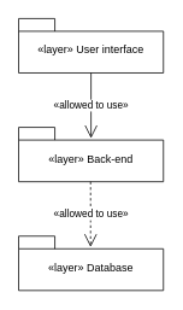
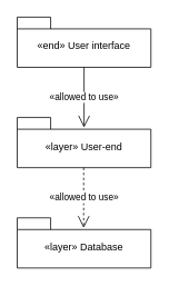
  <mxCell id="0" />
  <mxCell id="1" parent="0" />
- <mxCell id="2" value="&lt;span style=&quot;font-weight: 400;&quot;&gt;«layer» User interface&lt;/span&gt;" style="shape=folder;fontStyle=1;spacingTop=10;tabWidth=40;tabHeight=14;tabPosition=left;html=1;whiteSpace=wrap;" vertex="1" parent="1"><mxGeometry width="160" height="60" as="geometry" x="20" y="20" /></mxCell>
- <mxCell id="3" value="&lt;span style=&quot;font-weight: 400;&quot;&gt;«layer» Back-end&lt;/span&gt;" style="shape=folder;fontStyle=1;spacingTop=10;tabWidth=40;tabHeight=14;tabPosition=left;html=1;whiteSpace=wrap;" vertex="1" parent="1"><mxGeometry y="140" width="160" height="60" as="geometry" x="20" /></mxCell>
+ <mxCell id="2" value="&lt;span style=&quot;font-weight: 400;&quot;&gt;«end» User interface&lt;/span&gt;" style="shape=folder;fontStyle=1;spacingTop=10;tabWidth=40;tabHeight=14;tabPosition=left;html=1;whiteSpace=wrap;" vertex="1" parent="1"><mxGeometry width="160" height="60" as="geometry" x="20" y="20" /></mxCell>
+ <mxCell id="3" value="&lt;span style=&quot;font-weight: 400;&quot;&gt;«layer» User-end&lt;/span&gt;" style="shape=folder;fontStyle=1;spacingTop=10;tabWidth=40;tabHeight=14;tabPosition=left;html=1;whiteSpace=wrap;" vertex="1" parent="1"><mxGeometry y="140" width="160" height="60" as="geometry" x="20" /></mxCell>
  <mxCell id="4" value="&lt;span style=&quot;font-weight: 400;&quot;&gt;«layer» Database&lt;/span&gt;" style="shape=folder;fontStyle=1;spacingTop=10;tabWidth=40;tabHeight=14;tabPosition=left;html=1;whiteSpace=wrap;" vertex="1" parent="1"><mxGeometry y="260" width="160" height="60" as="geometry" x="20" /></mxCell>
  <mxCell id="5" value="«allowed to use»" style="endArrow=open;endSize=12;dashed=0;html=1;rounded=0;exitX=0.5;exitY=1;exitDx=0;exitDy=0;exitPerimeter=0;entryX=0.5;entryY=0.2;entryDx=0;entryDy=0;entryPerimeter=0;" edge="1" parent="1" source="2" target="3"><mxGeometry width="160" relative="1" as="geometry"><mxPoint x="350" y="150" as="sourcePoint" /><mxPoint x="250" y="150" as="targetPoint" /></mxGeometry></mxCell>
  <mxCell id="6" value="«allowed to use»" style="endArrow=open;endSize=12;dashed=1;html=1;rounded=0;exitX=0.5;exitY=1;exitDx=0;exitDy=0;exitPerimeter=0;entryX=0.5;entryY=0.2;entryDx=0;entryDy=0;entryPerimeter=0;" edge="1" parent="1"><mxGeometry width="160" relative="1" as="geometry"><mxPoint x="99.5" y="200" as="sourcePoint" /><mxPoint x="99.5" y="272" as="targetPoint" /></mxGeometry></mxCell>
